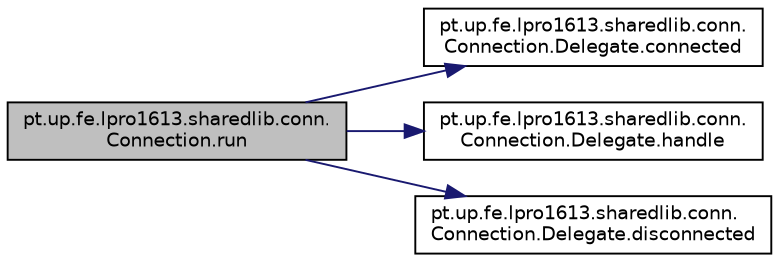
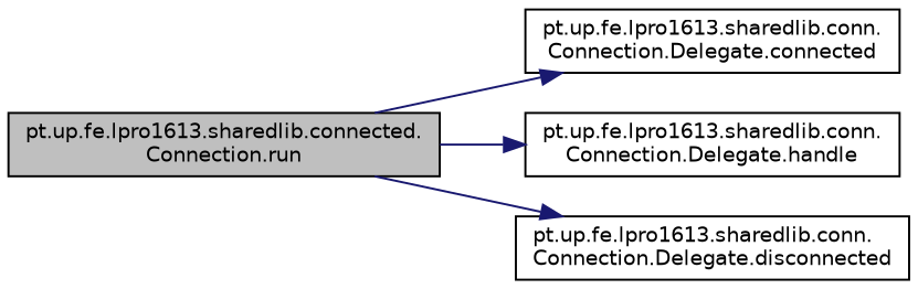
  digraph {
    rankdir=LR
    node [color=black fillcolor=white fontname=Helvetica fontsize=10 shape=record style=filled]
    edge [color=midnightblue fontname=Helvetica fontsize=10 labelfontname=Helvetica labelfontsize=10 style=solid]
-   n1 [fillcolor=grey75 fontcolor=black height=0.2 label="pt.up.fe.lpro1613.sharedlib.conn.\lConnection.run" width=0.4]
+   n1 [fillcolor=grey75 fontcolor=black height=0.2 label="pt.up.fe.lpro1613.sharedlib.connected.\lConnection.run" width=0.4]
    n2 [height=0.2 label="pt.up.fe.lpro1613.sharedlib.conn.\lConnection.Delegate.connected" width=0.4]
    n3 [height=0.2 label="pt.up.fe.lpro1613.sharedlib.conn.\lConnection.Delegate.handle" width=0.4]
    n4 [height=0.2 label="pt.up.fe.lpro1613.sharedlib.conn.\lConnection.Delegate.disconnected" width=0.4]
    n1 -> n2
    n1 -> n3
    n1 -> n4
  }
